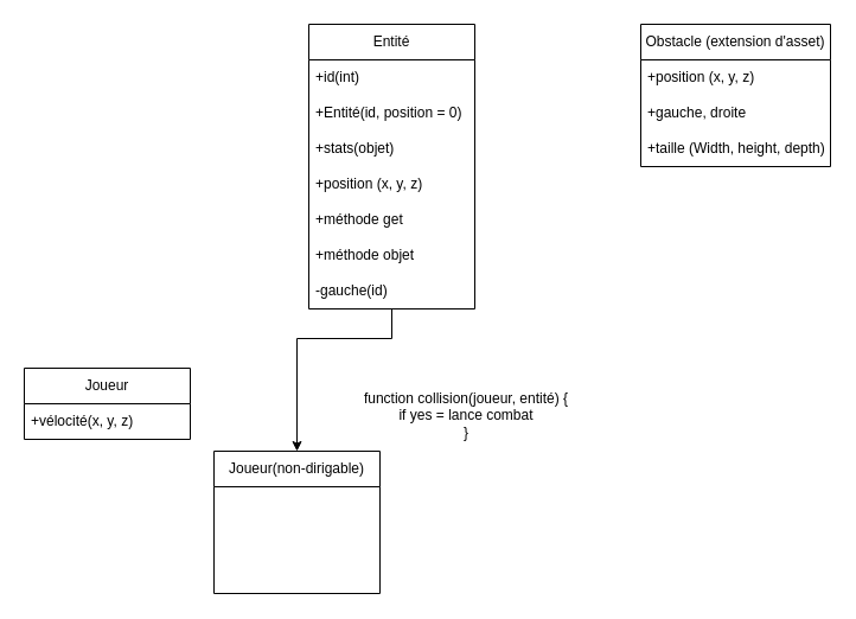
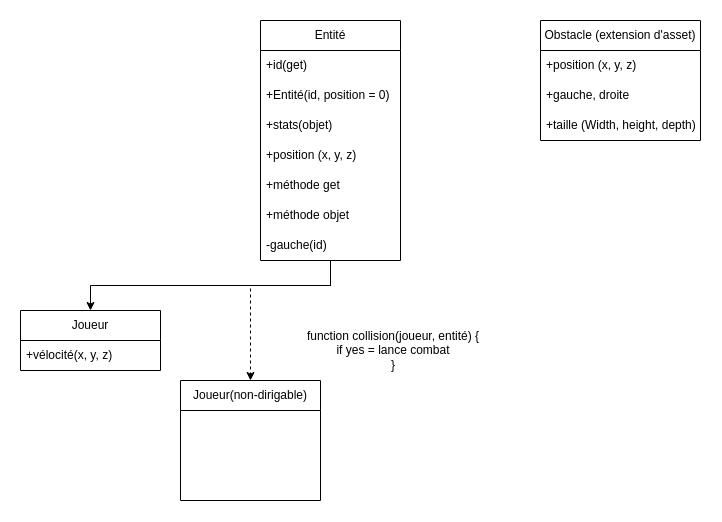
  <mxCell id="0" />
  <mxCell id="1" parent="0" />
- <mxCell id="3" style="edgeStyle=orthogonalEdgeStyle;rounded=0;orthogonalLoop=1;jettySize=auto;html=1;exitX=0.5;exitY=1;exitDx=0;exitDy=0;entryX=0.5;entryY=0;entryDx=0;entryDy=0;" edge="1" parent="1" source="4" target="19"><mxGeometry relative="1" as="geometry"><Array as="points"><mxPoint x="330" y="285" /><mxPoint x="250" y="285" /></Array></mxGeometry></mxCell>
+ <mxCell id="2" style="edgeStyle=orthogonalEdgeStyle;rounded=0;orthogonalLoop=1;jettySize=auto;html=1;exitX=0.5;exitY=1;exitDx=0;exitDy=0;entryX=0.5;entryY=0;entryDx=0;entryDy=0;" edge="1" parent="1" source="4" target="12"><mxGeometry relative="1" as="geometry" /></mxCell>
+ <mxCell id="3" style="edgeStyle=orthogonalEdgeStyle;rounded=0;orthogonalLoop=1;jettySize=auto;html=1;exitX=0.5;exitY=1;exitDx=0;exitDy=0;entryX=0.5;entryY=0;entryDx=0;entryDy=0;dashed=1;" edge="1" parent="1" source="4" target="19"><mxGeometry relative="1" as="geometry"><Array as="points"><mxPoint x="330" y="285" /><mxPoint x="250" y="285" /></Array></mxGeometry></mxCell>
  <mxCell id="4" value="Entité" style="swimlane;fontStyle=0;childLayout=stackLayout;horizontal=1;startSize=30;horizontalStack=0;resizeParent=1;resizeParentMax=0;resizeLast=0;collapsible=1;marginBottom=0;whiteSpace=wrap;html=1;" vertex="1" parent="1"><mxGeometry x="260" y="20" width="140" height="240" as="geometry" /></mxCell>
- <mxCell id="5" value="+id(int)&lt;span style=&quot;white-space: pre;&quot;&gt;&#09;&lt;/span&gt;" style="text;strokeColor=none;fillColor=none;align=left;verticalAlign=middle;spacingLeft=4;spacingRight=4;overflow=hidden;points=[[0,0.5],[1,0.5]];portConstraint=eastwest;rotatable=0;whiteSpace=wrap;html=1;" vertex="1" parent="4"><mxGeometry y="30" width="140" height="30" as="geometry" /></mxCell>
+ <mxCell id="5" value="+id(get)&lt;span style=&quot;white-space: pre;&quot;&gt;&#09;&lt;/span&gt;" style="text;strokeColor=none;fillColor=none;align=left;verticalAlign=middle;spacingLeft=4;spacingRight=4;overflow=hidden;points=[[0,0.5],[1,0.5]];portConstraint=eastwest;rotatable=0;whiteSpace=wrap;html=1;" vertex="1" parent="4"><mxGeometry y="30" width="140" height="30" as="geometry" /></mxCell>
  <mxCell id="6" value="+Entité(id, position = 0)" style="text;strokeColor=none;fillColor=none;align=left;verticalAlign=middle;spacingLeft=4;spacingRight=4;overflow=hidden;points=[[0,0.5],[1,0.5]];portConstraint=eastwest;rotatable=0;whiteSpace=wrap;html=1;" vertex="1" parent="4"><mxGeometry y="60" width="140" height="30" as="geometry" /></mxCell>
  <mxCell id="7" value="+stats(objet)" style="text;strokeColor=none;fillColor=none;align=left;verticalAlign=middle;spacingLeft=4;spacingRight=4;overflow=hidden;points=[[0,0.5],[1,0.5]];portConstraint=eastwest;rotatable=0;whiteSpace=wrap;html=1;" vertex="1" parent="4"><mxGeometry y="90" width="140" height="30" as="geometry" /></mxCell>
  <mxCell id="8" value="+position (x, y, z)" style="text;strokeColor=none;fillColor=none;align=left;verticalAlign=middle;spacingLeft=4;spacingRight=4;overflow=hidden;points=[[0,0.5],[1,0.5]];portConstraint=eastwest;rotatable=0;whiteSpace=wrap;html=1;" vertex="1" parent="4"><mxGeometry y="120" width="140" height="30" as="geometry" /></mxCell>
  <mxCell id="9" value="+méthode get" style="text;strokeColor=none;fillColor=none;align=left;verticalAlign=middle;spacingLeft=4;spacingRight=4;overflow=hidden;points=[[0,0.5],[1,0.5]];portConstraint=eastwest;rotatable=0;whiteSpace=wrap;html=1;" vertex="1" parent="4"><mxGeometry y="150" width="140" height="30" as="geometry" /></mxCell>
  <mxCell id="10" value="+méthode objet" style="text;strokeColor=none;fillColor=none;align=left;verticalAlign=middle;spacingLeft=4;spacingRight=4;overflow=hidden;points=[[0,0.5],[1,0.5]];portConstraint=eastwest;rotatable=0;whiteSpace=wrap;html=1;" vertex="1" parent="4"><mxGeometry y="180" width="140" height="30" as="geometry" /></mxCell>
  <mxCell id="11" value="-gauche(id)" style="text;strokeColor=none;fillColor=none;align=left;verticalAlign=middle;spacingLeft=4;spacingRight=4;overflow=hidden;points=[[0,0.5],[1,0.5]];portConstraint=eastwest;rotatable=0;whiteSpace=wrap;html=1;" vertex="1" parent="4"><mxGeometry y="210" width="140" height="30" as="geometry" /></mxCell>
  <mxCell id="12" value="Joueur" style="swimlane;fontStyle=0;childLayout=stackLayout;horizontal=1;startSize=30;horizontalStack=0;resizeParent=1;resizeParentMax=0;resizeLast=0;collapsible=1;marginBottom=0;whiteSpace=wrap;html=1;" vertex="1" parent="1"><mxGeometry x="20" y="310" width="140" height="60" as="geometry" /></mxCell>
  <mxCell id="13" value="+vélocité(x, y, z)" style="text;strokeColor=none;fillColor=none;align=left;verticalAlign=middle;spacingLeft=4;spacingRight=4;overflow=hidden;points=[[0,0.5],[1,0.5]];portConstraint=eastwest;rotatable=0;whiteSpace=wrap;html=1;" vertex="1" parent="12"><mxGeometry y="30" width="140" height="30" as="geometry" /></mxCell>
  <mxCell id="14" value="&lt;div&gt;function collision(joueur, entité) {&lt;/div&gt;&lt;div&gt;if yes = lance combat&lt;/div&gt;&lt;div&gt;}&lt;br&gt;&lt;/div&gt;" style="text;html=1;strokeColor=none;fillColor=none;align=center;verticalAlign=middle;whiteSpace=wrap;rounded=0;" vertex="1" parent="1"><mxGeometry x="280" y="320" width="226" height="60" as="geometry" /></mxCell>
  <mxCell id="15" value="Obstacle (extension d'asset)" style="swimlane;fontStyle=0;childLayout=stackLayout;horizontal=1;startSize=30;horizontalStack=0;resizeParent=1;resizeParentMax=0;resizeLast=0;collapsible=1;marginBottom=0;whiteSpace=wrap;html=1;" vertex="1" parent="1"><mxGeometry x="540" y="20" width="160" height="120" as="geometry" /></mxCell>
  <mxCell id="16" value="+position (x, y, z)" style="text;strokeColor=none;fillColor=none;align=left;verticalAlign=middle;spacingLeft=4;spacingRight=4;overflow=hidden;points=[[0,0.5],[1,0.5]];portConstraint=eastwest;rotatable=0;whiteSpace=wrap;html=1;" vertex="1" parent="15"><mxGeometry y="30" width="160" height="30" as="geometry" /></mxCell>
  <mxCell id="17" value="+gauche, droite" style="text;strokeColor=none;fillColor=none;align=left;verticalAlign=middle;spacingLeft=4;spacingRight=4;overflow=hidden;points=[[0,0.5],[1,0.5]];portConstraint=eastwest;rotatable=0;whiteSpace=wrap;html=1;" vertex="1" parent="15"><mxGeometry y="60" width="160" height="30" as="geometry" /></mxCell>
  <mxCell id="18" value="+taille (Width, height, depth)" style="text;strokeColor=none;fillColor=none;align=left;verticalAlign=middle;spacingLeft=4;spacingRight=4;overflow=hidden;points=[[0,0.5],[1,0.5]];portConstraint=eastwest;rotatable=0;whiteSpace=wrap;html=1;" vertex="1" parent="15"><mxGeometry y="90" width="160" height="30" as="geometry" /></mxCell>
  <mxCell id="19" value="Joueur(non-dirigable)" style="swimlane;fontStyle=0;childLayout=stackLayout;horizontal=1;startSize=30;horizontalStack=0;resizeParent=1;resizeParentMax=0;resizeLast=0;collapsible=1;marginBottom=0;whiteSpace=wrap;html=1;" vertex="1" parent="1"><mxGeometry x="180" y="380" width="140" height="120" as="geometry" /></mxCell>
